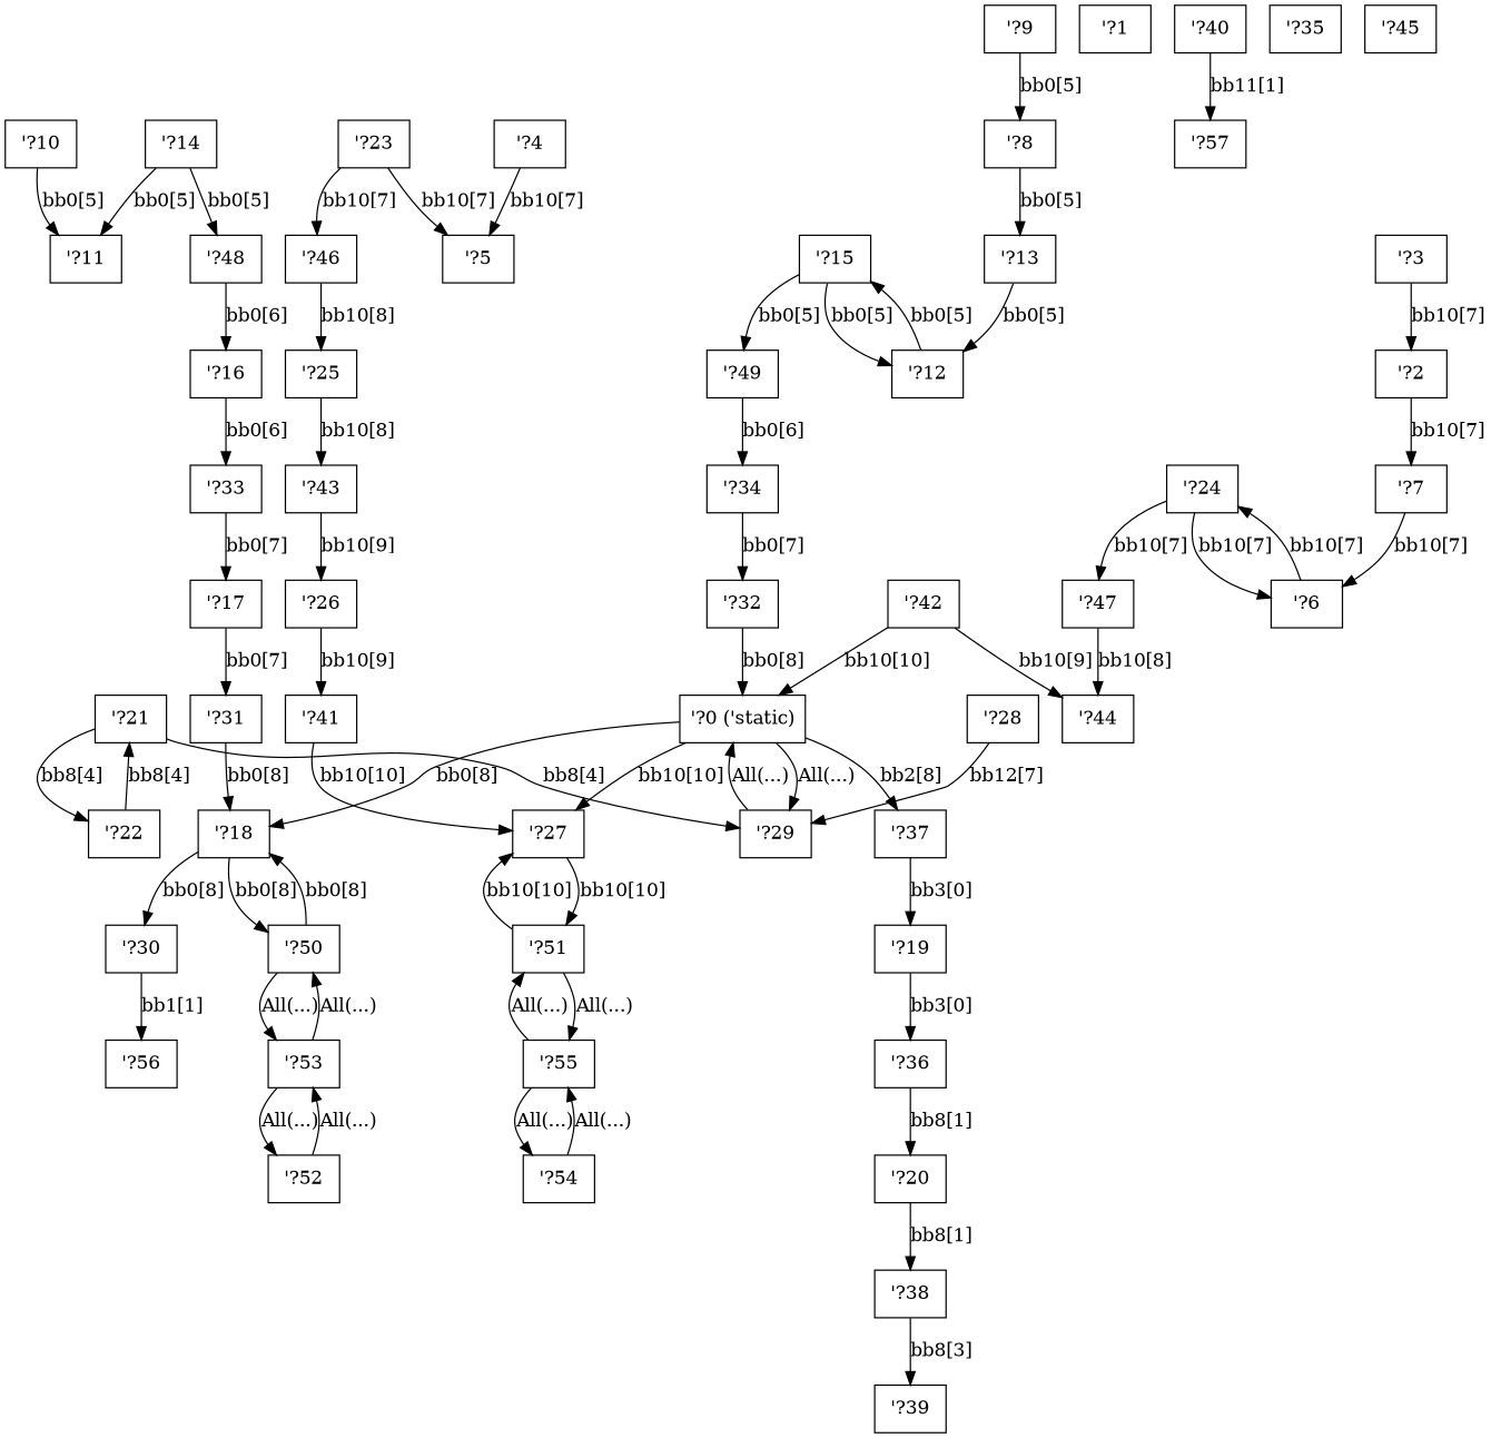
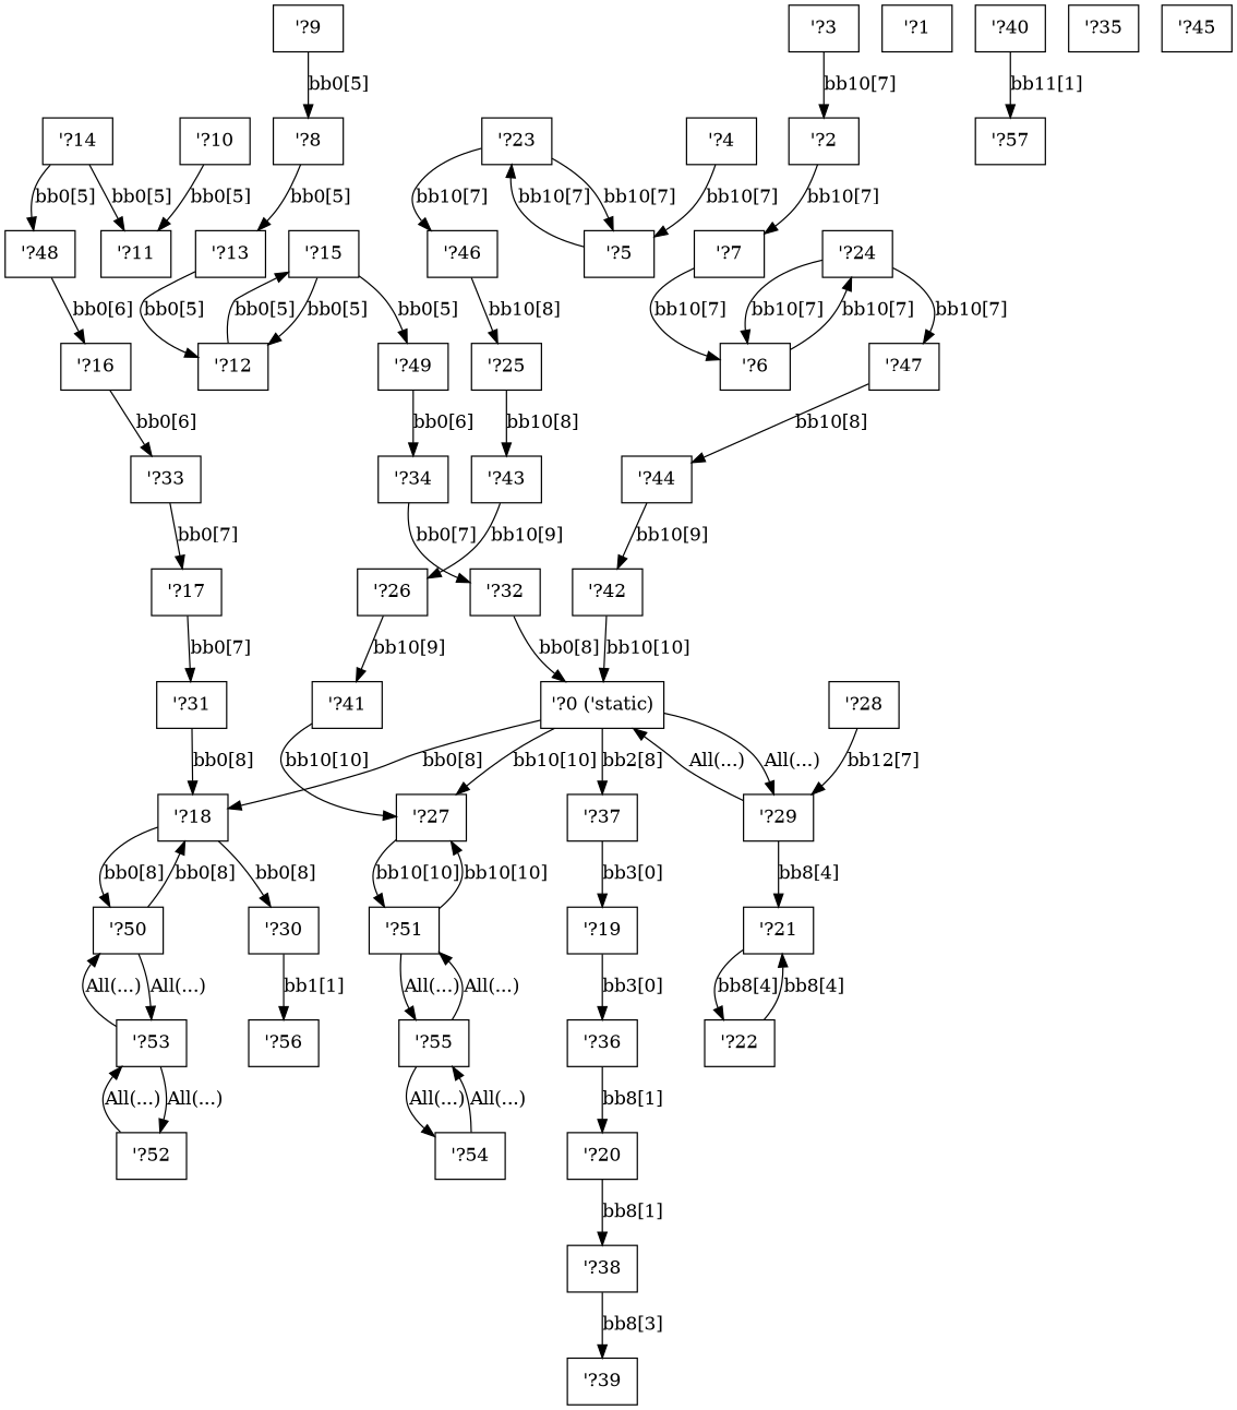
  digraph {
    node [shape=box]
    n1 [label="\'?0 (\'static)"]
    n2 [label="\'?18"]
    n3 [label="\'?27"]
    n4 [label="\'?29"]
    n5 [label="\'?37"]
    n6 [label="\'?30"]
    n7 [label="\'?50"]
    n8 [label="\'?51"]
    n9 [label="\'?19"]
    n10 [label="\'?1"]
    n11 [label="\'?2"]
    n12 [label="\'?7"]
    n13 [label="\'?6"]
    n14 [label="\'?3"]
    n15 [label="\'?4"]
    n16 [label="\'?5"]
    n17 [label="\'?23"]
    n18 [label="\'?46"]
    n19 [label="\'?24"]
    n20 [label="\'?47"]
    n21 [label="\'?8"]
    n22 [label="\'?13"]
    n23 [label="\'?12"]
    n24 [label="\'?9"]
    n25 [label="\'?10"]
    n26 [label="\'?11"]
    n27 [label="\'?14"]
    n28 [label="\'?48"]
    n29 [label="\'?15"]
    n30 [label="\'?49"]
    n31 [label="\'?16"]
    n32 [label="\'?34"]
    n33 [label="\'?33"]
    n34 [label="\'?17"]
    n35 [label="\'?31"]
    n36 [label="\'?56"]
    n37 [label="\'?53"]
    n38 [label="\'?36"]
    n39 [label="\'?20"]
    n40 [label="\'?38"]
    n41 [label="\'?39"]
    n42 [label="\'?21"]
    n43 [label="\'?22"]
    n44 [label="\'?25"]
    n45 [label="\'?44"]
    n46 [label="\'?43"]
    n47 [label="\'?26"]
    n48 [label="\'?41"]
    n49 [label="\'?40"]
    n50 [label="\'?57"]
    n51 [label="\'?55"]
    n52 [label="\'?28"]
    n53 [label="\'?32"]
    n54 [label="\'?35"]
    n55 [label="\'?42"]
    n56 [label="\'?45"]
    n57 [label="\'?52"]
    n58 [label="\'?54"]
    n1 -> n2 [label="bb0[8]"]
    n1 -> n3 [label="bb10[10]"]
    n1 -> n4 [label="All(...)"]
    n1 -> n5 [label="bb2[8]"]
    n2 -> n6 [label="bb0[8]"]
    n2 -> n7 [label="bb0[8]"]
    n3 -> n8 [label="bb10[10]"]
    n4 -> n1 [label="All(...)"]
    n5 -> n9 [label="bb3[0]"]
    n6 -> n36 [label="bb1[1]"]
    n7 -> n2 [label="bb0[8]"]
    n7 -> n37 [label="All(...)"]
    n8 -> n3 [label="bb10[10]"]
    n8 -> n51 [label="All(...)"]
    n9 -> n38 [label="bb3[0]"]
    n11 -> n12 [label="bb10[7]"]
    n12 -> n13 [label="bb10[7]"]
    n13 -> n19 [label="bb10[7]"]
    n14 -> n11 [label="bb10[7]"]
    n15 -> n16 [label="bb10[7]"]
+   n16 -> n17 [label="bb10[7]"]
    n17 -> n16 [label="bb10[7]"]
    n17 -> n18 [label="bb10[7]"]
    n18 -> n44 [label="bb10[8]"]
    n19 -> n13 [label="bb10[7]"]
    n19 -> n20 [label="bb10[7]"]
    n20 -> n45 [label="bb10[8]"]
    n21 -> n22 [label="bb0[5]"]
    n22 -> n23 [label="bb0[5]"]
    n23 -> n29 [label="bb0[5]"]
    n24 -> n21 [label="bb0[5]"]
    n25 -> n26 [label="bb0[5]"]
    n27 -> n26 [label="bb0[5]"]
    n27 -> n28 [label="bb0[5]"]
    n28 -> n31 [label="bb0[6]"]
    n29 -> n23 [label="bb0[5]"]
    n29 -> n30 [label="bb0[5]"]
    n30 -> n32 [label="bb0[6]"]
    n31 -> n33 [label="bb0[6]"]
    n32 -> n53 [label="bb0[7]"]
    n33 -> n34 [label="bb0[7]"]
    n34 -> n35 [label="bb0[7]"]
    n35 -> n2 [label="bb0[8]"]
    n37 -> n7 [label="All(...)"]
    n37 -> n57 [label="All(...)"]
    n38 -> n39 [label="bb8[1]"]
    n39 -> n40 [label="bb8[1]"]
    n40 -> n41 [label="bb8[3]"]
-   n42 -> n4 [label="bb8[4]"]
+   n4 -> n42 [label="bb8[4]"]
    n42 -> n43 [label="bb8[4]"]
    n43 -> n42 [label="bb8[4]"]
    n44 -> n46 [label="bb10[8]"]
-   n55 -> n45 [label="bb10[9]"]
+   n45 -> n55 [label="bb10[9]"]
    n46 -> n47 [label="bb10[9]"]
    n47 -> n48 [label="bb10[9]"]
    n48 -> n3 [label="bb10[10]"]
    n49 -> n50 [label="bb11[1]"]
    n51 -> n8 [label="All(...)"]
    n51 -> n58 [label="All(...)"]
    n52 -> n4 [label="bb12[7]"]
    n53 -> n1 [label="bb0[8]"]
    n55 -> n1 [label="bb10[10]"]
    n57 -> n37 [label="All(...)"]
    n58 -> n51 [label="All(...)"]
  }
